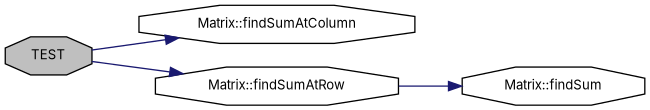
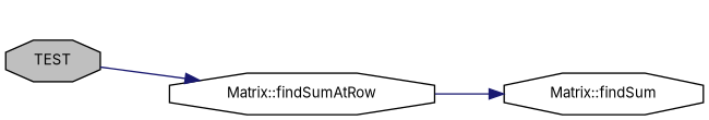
  digraph {
    fontname=Inter
    rankdir=LR
    node [color=black fillcolor=white fontname=Inter fontsize=10 shape=octagon style=filled]
    edge [color=midnightblue fontname=Inter fontsize=10 labelfontname=Helvetica labelfontsize=10 style=solid]
    n1 [fillcolor=grey75 fontcolor=black height=0.2 label=TEST width=0.4]
-   n2 [height=0.2 label="Matrix::findSumAtColumn" width=0.4]
    n3 [height=0.2 label="Matrix::findSumAtRow" width=0.4]
    n4 [height=0.2 label="Matrix::findSum" width=0.4]
-   n1 -> n2
    n1 -> n3
    n3 -> n4
  }
